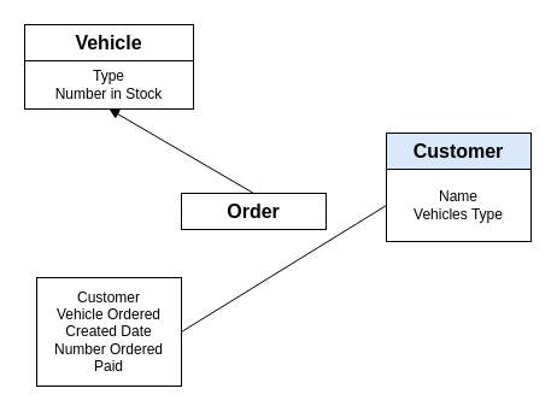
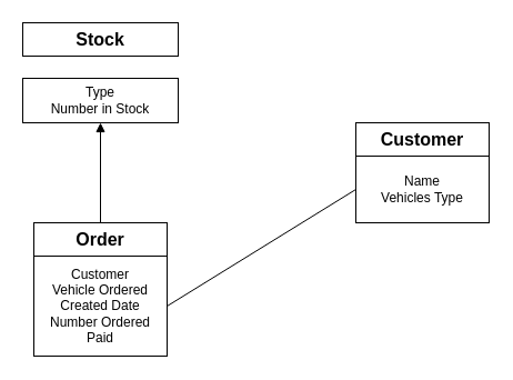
  <mxCell id="0" />
  <mxCell id="1" parent="0" />
- <mxCell id="2" value="&lt;font style=&quot;font-size: 16px;&quot;&gt;&lt;b&gt;Vehicle&lt;/b&gt;&lt;/font&gt;" style="rounded=0;whiteSpace=wrap;html=1;" vertex="1" parent="1"><mxGeometry x="20" y="20" width="140" height="30" as="geometry" /></mxCell>
- <mxCell id="3" value="&lt;font style=&quot;font-size: 16px;&quot;&gt;&lt;b&gt;Customer&lt;/b&gt;&lt;/font&gt;" style="rounded=0;whiteSpace=wrap;html=1;fillColor=#dae8fc;" vertex="1" parent="1"><mxGeometry x="320" y="110" width="120" height="30" as="geometry" /></mxCell>
- <mxCell id="4" value="&lt;font style=&quot;font-size: 16px;&quot;&gt;&lt;b&gt;Order&lt;/b&gt;&lt;/font&gt;" style="rounded=0;whiteSpace=wrap;html=1;" vertex="1" parent="1"><mxGeometry x="150" y="160" width="120" height="30" as="geometry" /></mxCell>
+ <mxCell id="2" value="&lt;font style=&quot;font-size: 16px;&quot;&gt;&lt;b&gt;Stock&lt;/b&gt;&lt;/font&gt;" style="rounded=0;whiteSpace=wrap;html=1;" vertex="1" parent="1"><mxGeometry x="20" y="20" width="140" height="30" as="geometry" /></mxCell>
+ <mxCell id="3" value="&lt;font style=&quot;font-size: 16px;&quot;&gt;&lt;b&gt;Customer&lt;/b&gt;&lt;/font&gt;" style="rounded=0;whiteSpace=wrap;html=1;" vertex="1" parent="1"><mxGeometry x="320" y="110" width="120" height="30" as="geometry" /></mxCell>
+ <mxCell id="4" value="&lt;font style=&quot;font-size: 16px;&quot;&gt;&lt;b&gt;Order&lt;/b&gt;&lt;/font&gt;" style="rounded=0;whiteSpace=wrap;html=1;" vertex="1" parent="1"><mxGeometry x="30" y="200" width="120" height="30" as="geometry" /></mxCell>
  <mxCell id="5" value="Customer&lt;div&gt;Vehicle Ordered&lt;/div&gt;&lt;div&gt;Created Date&lt;/div&gt;&lt;div&gt;Number Ordered&lt;/div&gt;&lt;div&gt;Paid&lt;/div&gt;" style="rounded=0;whiteSpace=wrap;html=1;" vertex="1" parent="1"><mxGeometry x="30" y="230" width="120" height="90" as="geometry" /></mxCell>
- <mxCell id="6" value="Type&lt;div&gt;Number in Stock&lt;/div&gt;" style="rounded=0;whiteSpace=wrap;html=1;" vertex="1" parent="1"><mxGeometry x="20" y="50" width="140" height="40" as="geometry" /></mxCell>
+ <mxCell id="6" value="Type&lt;div&gt;Number in Stock&lt;/div&gt;" style="rounded=0;whiteSpace=wrap;html=1;" vertex="1" parent="1"><mxGeometry x="20" y="70" width="140" height="40" as="geometry" /></mxCell>
  <mxCell id="7" value="Name&lt;div&gt;Vehicles Type&lt;/div&gt;" style="rounded=0;whiteSpace=wrap;html=1;" vertex="1" parent="1"><mxGeometry x="320" y="140" width="120" height="60" as="geometry" /></mxCell>
  <mxCell id="8" value="" style="endArrow=block;html=1;rounded=0;entryX=0.5;entryY=1;entryDx=0;entryDy=0;exitX=0.5;exitY=0;exitDx=0;exitDy=0;" edge="1" parent="1" source="4" target="6"><mxGeometry width="50" height="50" relative="1" as="geometry"><mxPoint x="20" y="190" as="sourcePoint" /><mxPoint x="70" y="140" as="targetPoint" /></mxGeometry></mxCell>
  <mxCell id="9" value="" style="endArrow=none;html=1;rounded=0;exitX=1;exitY=0.5;exitDx=0;exitDy=0;entryX=0;entryY=0.5;entryDx=0;entryDy=0;" edge="1" parent="1" source="5" target="7"><mxGeometry width="50" height="50" relative="1" as="geometry"><mxPoint x="180" y="250" as="sourcePoint" /><mxPoint x="230" y="200" as="targetPoint" /></mxGeometry></mxCell>
